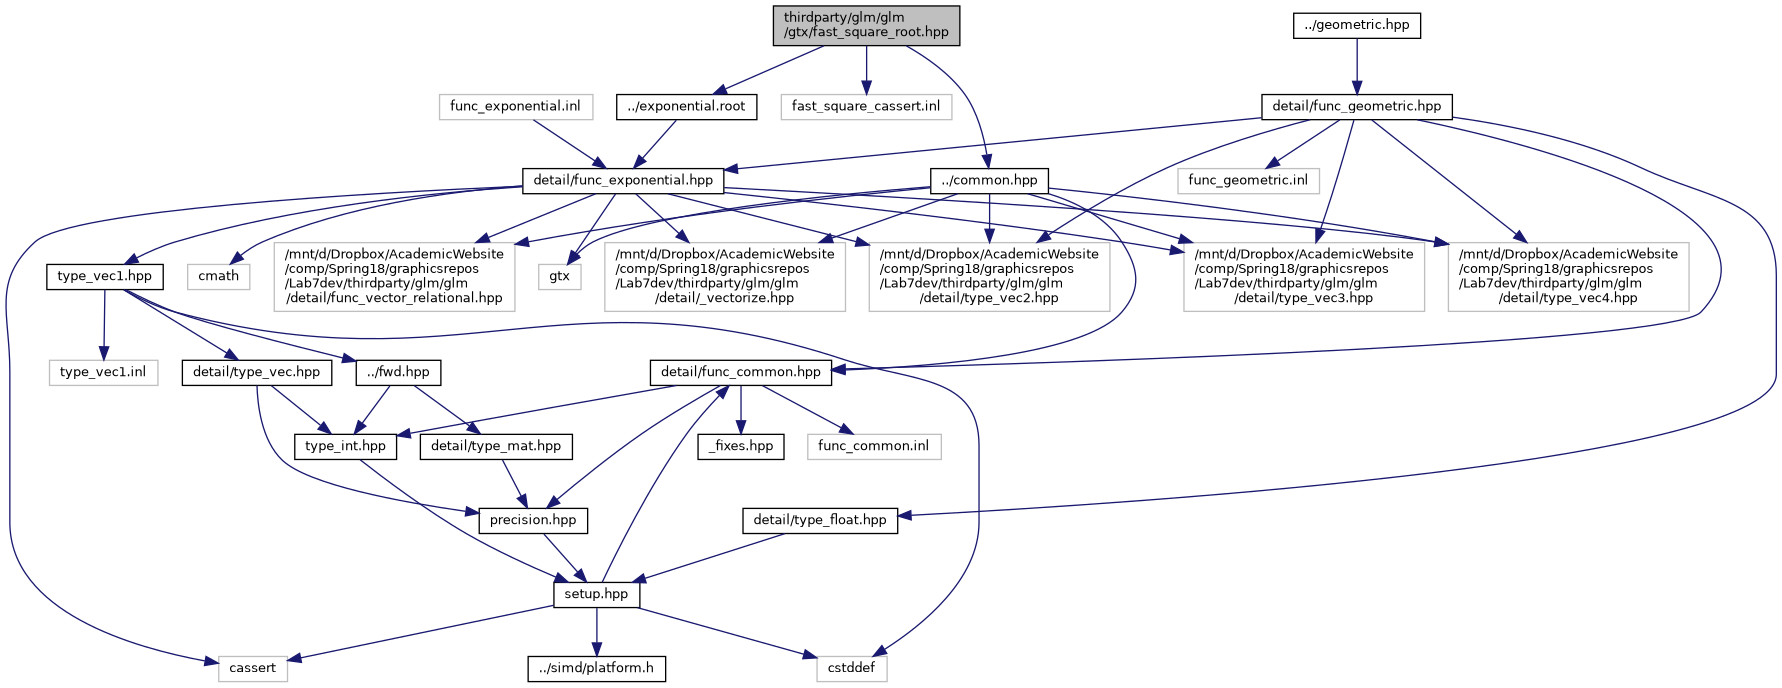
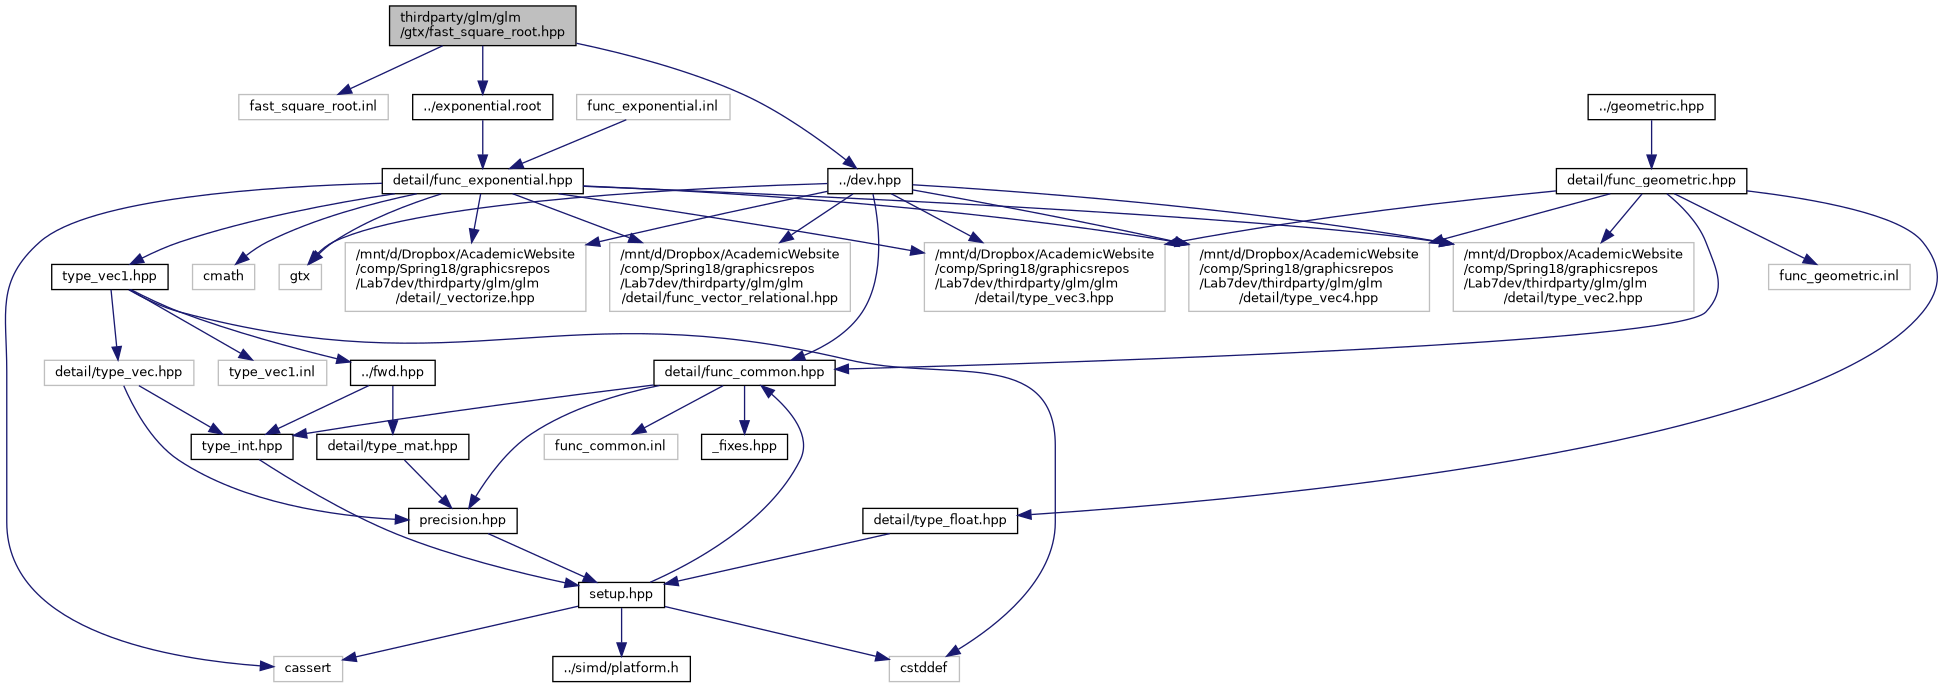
  digraph {
    node [color=black fillcolor=white fontname=Helvetica fontsize=10 shape=record style=filled]
    edge [color=midnightblue fontname=Helvetica fontsize=10 labelfontname=Helvetica labelfontsize=10 style=solid]
    n1 [fillcolor=grey75 fontcolor=black height=0.2 label="thirdparty/glm/glm\l/gtx/fast_square_root.hpp" width=0.4]
-   n2 [height=0.2 label="../common.hpp" width=0.4]
+   n2 [height=0.2 label="../dev.hpp" width=0.4]
    n3 [height=0.2 label="../exponential.root" width=0.4]
-   n4 [color=grey75 height=0.2 label="fast_square_cassert.inl" width=0.4]
+   n4 [color=grey75 height=0.2 label="fast_square_root.inl" width=0.4]
    n5 [height=0.2 label="detail/func_common.hpp" width=0.4]
    n6 [color=grey75 height=0.2 label="/mnt/d/Dropbox/AcademicWebsite\l/comp/Spring18/graphicsrepos\l/Lab7dev/thirdparty/glm/glm\l/detail/func_vector_relational.hpp" width=0.4]
    n7 [color=grey75 height=0.2 label=gtx width=0.4]
    n8 [color=grey75 height=0.2 label="/mnt/d/Dropbox/AcademicWebsite\l/comp/Spring18/graphicsrepos\l/Lab7dev/thirdparty/glm/glm\l/detail/type_vec2.hpp" width=0.4]
    n9 [color=grey75 height=0.2 label="/mnt/d/Dropbox/AcademicWebsite\l/comp/Spring18/graphicsrepos\l/Lab7dev/thirdparty/glm/glm\l/detail/type_vec3.hpp" width=0.4]
    n10 [color=grey75 height=0.2 label="/mnt/d/Dropbox/AcademicWebsite\l/comp/Spring18/graphicsrepos\l/Lab7dev/thirdparty/glm/glm\l/detail/type_vec4.hpp" width=0.4]
    n11 [color=grey75 height=0.2 label="/mnt/d/Dropbox/AcademicWebsite\l/comp/Spring18/graphicsrepos\l/Lab7dev/thirdparty/glm/glm\l/detail/_vectorize.hpp" width=0.4]
    n12 [height=0.2 label="detail/func_exponential.hpp" width=0.4]
    n13 [height=0.2 label="../geometric.hpp" width=0.4]
    n14 [height=0.2 label="detail/func_geometric.hpp" width=0.4]
    n15 [height=0.2 label="precision.hpp" width=0.4]
    n16 [height=0.2 label="type_int.hpp" width=0.4]
    n17 [height=0.2 label="_fixes.hpp" width=0.4]
    n18 [color=grey75 height=0.2 label="func_common.inl" width=0.4]
    n19 [height=0.2 label="setup.hpp" width=0.4]
    n20 [color=grey75 height=0.2 label=cassert width=0.4]
    n21 [color=grey75 height=0.2 label=cstddef width=0.4]
    n22 [height=0.2 label="../simd/platform.h" width=0.4]
    n23 [color=grey75 height=0.2 label=cmath width=0.4]
    n24 [height=0.2 label="type_vec1.hpp" width=0.4]
    n25 [height=0.2 label="../fwd.hpp" width=0.4]
-   n26 [height=0.2 label="detail/type_vec.hpp" width=0.4]
+   n26 [color=grey75 height=0.2 label="detail/type_vec.hpp" width=0.4]
    n27 [color=grey75 height=0.2 label="type_vec1.inl" width=0.4]
    n28 [color=grey75 height=0.2 label="func_exponential.inl" width=0.4]
    n29 [height=0.2 label="detail/type_mat.hpp" width=0.4]
    n30 [height=0.2 label="detail/type_float.hpp" width=0.4]
    n31 [color=grey75 height=0.2 label="func_geometric.inl" width=0.4]
    n1 -> n2
    n1 -> n3
    n1 -> n4
    n2 -> n5
    n2 -> n6
    n2 -> n7
    n2 -> n8
    n2 -> n9
    n2 -> n10
    n2 -> n11
    n3 -> n12
    n5 -> n15
    n5 -> n16
    n5 -> n17
    n5 -> n18
    n12 -> n6
    n12 -> n7
    n12 -> n8
    n12 -> n9
    n12 -> n10
    n12 -> n11
    n12 -> n20
    n12 -> n23
    n12 -> n24
    n13 -> n14
    n14 -> n5
    n14 -> n8
    n14 -> n9
    n14 -> n10
-   n14 -> n12
    n14 -> n30
    n14 -> n31
    n15 -> n19
    n16 -> n19
    n19 -> n5
    n19 -> n20
    n19 -> n21
    n19 -> n22
    n24 -> n21
    n24 -> n25
    n24 -> n26
    n24 -> n27
    n25 -> n16
    n25 -> n29
    n26 -> n15
    n26 -> n16
    n28 -> n12
    n29 -> n15
    n30 -> n19
  }
